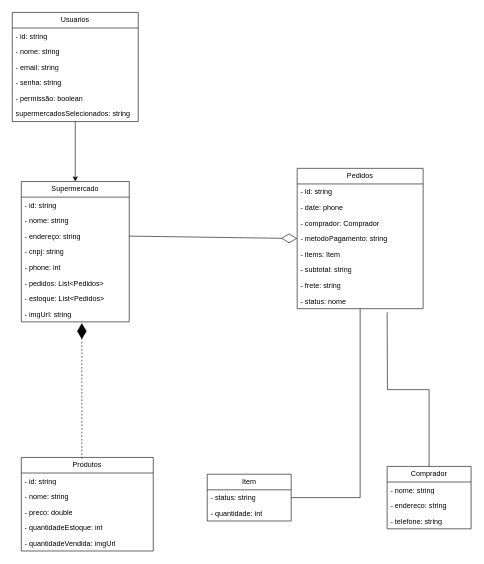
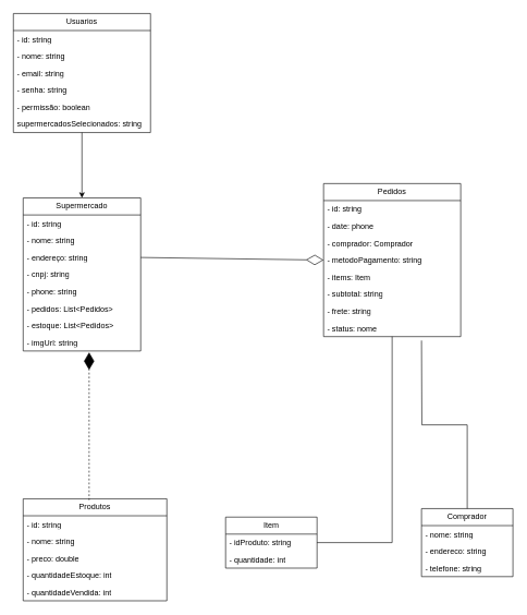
  <mxCell id="0" />
  <mxCell id="1" parent="0" />
  <mxCell id="2" value="Supermercado" style="swimlane;fontStyle=0;childLayout=stackLayout;horizontal=1;startSize=26;fillColor=none;horizontalStack=0;resizeParent=1;resizeParentMax=0;resizeLast=0;collapsible=1;marginBottom=0;whiteSpace=wrap;html=1;" vertex="1" parent="1"><mxGeometry x="35" y="302" width="180" height="234" as="geometry"><mxRectangle x="80" y="80" width="120" height="30" as="alternateBounds" /></mxGeometry></mxCell>
  <mxCell id="3" value="- id: string" style="text;strokeColor=none;fillColor=none;align=left;verticalAlign=top;spacingLeft=4;spacingRight=4;overflow=hidden;rotatable=0;points=[[0,0.5],[1,0.5]];portConstraint=eastwest;whiteSpace=wrap;html=1;" vertex="1" parent="2"><mxGeometry y="26" width="180" height="26" as="geometry" /></mxCell>
  <mxCell id="4" value="- nome: string" style="text;strokeColor=none;fillColor=none;align=left;verticalAlign=top;spacingLeft=4;spacingRight=4;overflow=hidden;rotatable=0;points=[[0,0.5],[1,0.5]];portConstraint=eastwest;whiteSpace=wrap;html=1;" vertex="1" parent="2"><mxGeometry y="52" width="180" height="26" as="geometry" /></mxCell>
  <mxCell id="5" value="- endereço: string" style="text;strokeColor=none;fillColor=none;align=left;verticalAlign=top;spacingLeft=4;spacingRight=4;overflow=hidden;rotatable=0;points=[[0,0.5],[1,0.5]];portConstraint=eastwest;whiteSpace=wrap;html=1;" vertex="1" parent="2"><mxGeometry y="78" width="180" height="26" as="geometry" /></mxCell>
  <mxCell id="6" value="- cnpj: string" style="text;strokeColor=none;fillColor=none;align=left;verticalAlign=top;spacingLeft=4;spacingRight=4;overflow=hidden;rotatable=0;points=[[0,0.5],[1,0.5]];portConstraint=eastwest;whiteSpace=wrap;html=1;" vertex="1" parent="2"><mxGeometry y="104" width="180" height="26" as="geometry" /></mxCell>
- <mxCell id="7" value="- phone: int" style="text;strokeColor=none;fillColor=none;align=left;verticalAlign=top;spacingLeft=4;spacingRight=4;overflow=hidden;rotatable=0;points=[[0,0.5],[1,0.5]];portConstraint=eastwest;whiteSpace=wrap;html=1;" vertex="1" parent="2"><mxGeometry y="130" width="180" height="26" as="geometry" /></mxCell>
+ <mxCell id="7" value="- phone: string" style="text;strokeColor=none;fillColor=none;align=left;verticalAlign=top;spacingLeft=4;spacingRight=4;overflow=hidden;rotatable=0;points=[[0,0.5],[1,0.5]];portConstraint=eastwest;whiteSpace=wrap;html=1;" vertex="1" parent="2"><mxGeometry y="130" width="180" height="26" as="geometry" /></mxCell>
  <mxCell id="8" value="- pedidos: List&amp;lt;Pedidos&amp;gt;" style="text;strokeColor=none;fillColor=none;align=left;verticalAlign=top;spacingLeft=4;spacingRight=4;overflow=hidden;rotatable=0;points=[[0,0.5],[1,0.5]];portConstraint=eastwest;whiteSpace=wrap;html=1;" vertex="1" parent="2"><mxGeometry y="156" width="180" height="26" as="geometry" /></mxCell>
  <mxCell id="9" value="- estoque: List&amp;lt;Pedidos&amp;gt;" style="text;strokeColor=none;fillColor=none;align=left;verticalAlign=top;spacingLeft=4;spacingRight=4;overflow=hidden;rotatable=0;points=[[0,0.5],[1,0.5]];portConstraint=eastwest;whiteSpace=wrap;html=1;" vertex="1" parent="2"><mxGeometry y="182" width="180" height="26" as="geometry" /></mxCell>
  <mxCell id="10" value="- imgUrl: string" style="text;strokeColor=none;fillColor=none;align=left;verticalAlign=top;spacingLeft=4;spacingRight=4;overflow=hidden;rotatable=0;points=[[0,0.5],[1,0.5]];portConstraint=eastwest;whiteSpace=wrap;html=1;" vertex="1" parent="2"><mxGeometry y="208" width="180" height="26" as="geometry" /></mxCell>
  <mxCell id="11" value="Pedidos" style="swimlane;fontStyle=0;childLayout=stackLayout;horizontal=1;startSize=26;fillColor=none;horizontalStack=0;resizeParent=1;resizeParentMax=0;resizeLast=0;collapsible=1;marginBottom=0;whiteSpace=wrap;html=1;" vertex="1" parent="1"><mxGeometry x="495" y="280" width="210" height="234" as="geometry" /></mxCell>
  <mxCell id="12" value="- id: string" style="text;strokeColor=none;fillColor=none;align=left;verticalAlign=top;spacingLeft=4;spacingRight=4;overflow=hidden;rotatable=0;points=[[0,0.5],[1,0.5]];portConstraint=eastwest;whiteSpace=wrap;html=1;" vertex="1" parent="11"><mxGeometry y="26" width="210" height="26" as="geometry" /></mxCell>
  <mxCell id="13" value="- date: phone" style="text;strokeColor=none;fillColor=none;align=left;verticalAlign=top;spacingLeft=4;spacingRight=4;overflow=hidden;rotatable=0;points=[[0,0.5],[1,0.5]];portConstraint=eastwest;whiteSpace=wrap;html=1;" vertex="1" parent="11"><mxGeometry y="52" width="210" height="26" as="geometry" /></mxCell>
  <mxCell id="14" value="- comprador: Comprador" style="text;strokeColor=none;fillColor=none;align=left;verticalAlign=top;spacingLeft=4;spacingRight=4;overflow=hidden;rotatable=0;points=[[0,0.5],[1,0.5]];portConstraint=eastwest;whiteSpace=wrap;html=1;" vertex="1" parent="11"><mxGeometry y="78" width="210" height="26" as="geometry" /></mxCell>
  <mxCell id="15" value="- metodoPagamento: string" style="text;strokeColor=none;fillColor=none;align=left;verticalAlign=top;spacingLeft=4;spacingRight=4;overflow=hidden;rotatable=0;points=[[0,0.5],[1,0.5]];portConstraint=eastwest;whiteSpace=wrap;html=1;" vertex="1" parent="11"><mxGeometry y="104" width="210" height="26" as="geometry" /></mxCell>
  <mxCell id="16" value="- items: Item" style="text;strokeColor=none;fillColor=none;align=left;verticalAlign=top;spacingLeft=4;spacingRight=4;overflow=hidden;rotatable=0;points=[[0,0.5],[1,0.5]];portConstraint=eastwest;whiteSpace=wrap;html=1;" vertex="1" parent="11"><mxGeometry y="130" width="210" height="26" as="geometry" /></mxCell>
  <mxCell id="17" value="- subtotal: string" style="text;strokeColor=none;fillColor=none;align=left;verticalAlign=top;spacingLeft=4;spacingRight=4;overflow=hidden;rotatable=0;points=[[0,0.5],[1,0.5]];portConstraint=eastwest;whiteSpace=wrap;html=1;" vertex="1" parent="11"><mxGeometry y="156" width="210" height="26" as="geometry" /></mxCell>
  <mxCell id="18" value="- frete: string" style="text;strokeColor=none;fillColor=none;align=left;verticalAlign=top;spacingLeft=4;spacingRight=4;overflow=hidden;rotatable=0;points=[[0,0.5],[1,0.5]];portConstraint=eastwest;whiteSpace=wrap;html=1;" vertex="1" parent="11"><mxGeometry y="182" width="210" height="26" as="geometry" /></mxCell>
  <mxCell id="19" value="- status: nome" style="text;strokeColor=none;fillColor=none;align=left;verticalAlign=top;spacingLeft=4;spacingRight=4;overflow=hidden;rotatable=0;points=[[0,0.5],[1,0.5]];portConstraint=eastwest;whiteSpace=wrap;html=1;" vertex="1" parent="11"><mxGeometry y="208" width="210" height="26" as="geometry" /></mxCell>
  <mxCell id="20" value="Produtos" style="swimlane;fontStyle=0;childLayout=stackLayout;horizontal=1;startSize=26;fillColor=none;horizontalStack=0;resizeParent=1;resizeParentMax=0;resizeLast=0;collapsible=1;marginBottom=0;whiteSpace=wrap;html=1;" vertex="1" parent="1"><mxGeometry x="35" y="762" width="220" height="156" as="geometry" /></mxCell>
  <mxCell id="21" value="- id: string" style="text;strokeColor=none;fillColor=none;align=left;verticalAlign=top;spacingLeft=4;spacingRight=4;overflow=hidden;rotatable=0;points=[[0,0.5],[1,0.5]];portConstraint=eastwest;whiteSpace=wrap;html=1;" vertex="1" parent="20"><mxGeometry y="26" width="220" height="26" as="geometry" /></mxCell>
  <mxCell id="22" value="- nome: string" style="text;strokeColor=none;fillColor=none;align=left;verticalAlign=top;spacingLeft=4;spacingRight=4;overflow=hidden;rotatable=0;points=[[0,0.5],[1,0.5]];portConstraint=eastwest;whiteSpace=wrap;html=1;" vertex="1" parent="20"><mxGeometry y="52" width="220" height="26" as="geometry" /></mxCell>
  <mxCell id="23" value="- preco: double" style="text;strokeColor=none;fillColor=none;align=left;verticalAlign=top;spacingLeft=4;spacingRight=4;overflow=hidden;rotatable=0;points=[[0,0.5],[1,0.5]];portConstraint=eastwest;whiteSpace=wrap;html=1;" vertex="1" parent="20"><mxGeometry y="78" width="220" height="26" as="geometry" /></mxCell>
  <mxCell id="24" value="- quantidadeEstoque: int" style="text;strokeColor=none;fillColor=none;align=left;verticalAlign=top;spacingLeft=4;spacingRight=4;overflow=hidden;rotatable=0;points=[[0,0.5],[1,0.5]];portConstraint=eastwest;whiteSpace=wrap;html=1;" vertex="1" parent="20"><mxGeometry y="104" width="220" height="26" as="geometry" /></mxCell>
- <mxCell id="25" value="- quantidadeVendida: imgUrl" style="text;strokeColor=none;fillColor=none;align=left;verticalAlign=top;spacingLeft=4;spacingRight=4;overflow=hidden;rotatable=0;points=[[0,0.5],[1,0.5]];portConstraint=eastwest;whiteSpace=wrap;html=1;" vertex="1" parent="20"><mxGeometry y="130" width="220" height="26" as="geometry" /></mxCell>
+ <mxCell id="25" value="- quantidadeVendida: int" style="text;strokeColor=none;fillColor=none;align=left;verticalAlign=top;spacingLeft=4;spacingRight=4;overflow=hidden;rotatable=0;points=[[0,0.5],[1,0.5]];portConstraint=eastwest;whiteSpace=wrap;html=1;" vertex="1" parent="20"><mxGeometry y="130" width="220" height="26" as="geometry" /></mxCell>
  <mxCell id="26" style="edgeStyle=orthogonalEdgeStyle;rounded=0;orthogonalLoop=1;jettySize=auto;html=1;entryX=0.5;entryY=0;entryDx=0;entryDy=0;" edge="1" parent="1" source="27" target="2"><mxGeometry relative="1" as="geometry" /></mxCell>
  <mxCell id="27" value="Usuarios" style="swimlane;fontStyle=0;childLayout=stackLayout;horizontal=1;startSize=26;fillColor=none;horizontalStack=0;resizeParent=1;resizeParentMax=0;resizeLast=0;collapsible=1;marginBottom=0;whiteSpace=wrap;html=1;" vertex="1" parent="1"><mxGeometry x="20" y="20" width="210" height="182" as="geometry" /></mxCell>
  <mxCell id="28" value="- id: string" style="text;strokeColor=none;fillColor=none;align=left;verticalAlign=top;spacingLeft=4;spacingRight=4;overflow=hidden;rotatable=0;points=[[0,0.5],[1,0.5]];portConstraint=eastwest;whiteSpace=wrap;html=1;" vertex="1" parent="27"><mxGeometry y="26" width="210" height="26" as="geometry" /></mxCell>
  <mxCell id="29" value="- nome: string" style="text;strokeColor=none;fillColor=none;align=left;verticalAlign=top;spacingLeft=4;spacingRight=4;overflow=hidden;rotatable=0;points=[[0,0.5],[1,0.5]];portConstraint=eastwest;whiteSpace=wrap;html=1;" vertex="1" parent="27"><mxGeometry y="52" width="210" height="26" as="geometry" /></mxCell>
  <mxCell id="30" value="- email: string" style="text;strokeColor=none;fillColor=none;align=left;verticalAlign=top;spacingLeft=4;spacingRight=4;overflow=hidden;rotatable=0;points=[[0,0.5],[1,0.5]];portConstraint=eastwest;whiteSpace=wrap;html=1;" vertex="1" parent="27"><mxGeometry y="78" width="210" height="26" as="geometry" /></mxCell>
  <mxCell id="31" value="- senha: string" style="text;strokeColor=none;fillColor=none;align=left;verticalAlign=top;spacingLeft=4;spacingRight=4;overflow=hidden;rotatable=0;points=[[0,0.5],[1,0.5]];portConstraint=eastwest;whiteSpace=wrap;html=1;" vertex="1" parent="27"><mxGeometry y="104" width="210" height="26" as="geometry" /></mxCell>
  <mxCell id="32" value="- permissão: boolean" style="text;strokeColor=none;fillColor=none;align=left;verticalAlign=top;spacingLeft=4;spacingRight=4;overflow=hidden;rotatable=0;points=[[0,0.5],[1,0.5]];portConstraint=eastwest;whiteSpace=wrap;html=1;" vertex="1" parent="27"><mxGeometry y="130" width="210" height="26" as="geometry" /></mxCell>
  <mxCell id="33" value="supermercadosSelecionados: string" style="text;strokeColor=none;fillColor=none;align=left;verticalAlign=top;spacingLeft=4;spacingRight=4;overflow=hidden;rotatable=0;points=[[0,0.5],[1,0.5]];portConstraint=eastwest;whiteSpace=wrap;html=1;" vertex="1" parent="27"><mxGeometry y="156" width="210" height="26" as="geometry" /></mxCell>
  <mxCell id="34" style="edgeStyle=orthogonalEdgeStyle;rounded=0;orthogonalLoop=1;jettySize=auto;html=1;endArrow=none;endFill=0;" edge="1" parent="1" source="35"><mxGeometry relative="1" as="geometry"><mxPoint x="645" y="520" as="targetPoint" /></mxGeometry></mxCell>
  <mxCell id="35" value="Comprador" style="swimlane;fontStyle=0;childLayout=stackLayout;horizontal=1;startSize=26;fillColor=none;horizontalStack=0;resizeParent=1;resizeParentMax=0;resizeLast=0;collapsible=1;marginBottom=0;whiteSpace=wrap;html=1;" vertex="1" parent="1"><mxGeometry x="645" y="777" width="140" height="104" as="geometry" /></mxCell>
  <mxCell id="36" value="- nome: string" style="text;strokeColor=none;fillColor=none;align=left;verticalAlign=top;spacingLeft=4;spacingRight=4;overflow=hidden;rotatable=0;points=[[0,0.5],[1,0.5]];portConstraint=eastwest;whiteSpace=wrap;html=1;" vertex="1" parent="35"><mxGeometry y="26" width="140" height="26" as="geometry" /></mxCell>
  <mxCell id="37" value="- endereco: string" style="text;strokeColor=none;fillColor=none;align=left;verticalAlign=top;spacingLeft=4;spacingRight=4;overflow=hidden;rotatable=0;points=[[0,0.5],[1,0.5]];portConstraint=eastwest;whiteSpace=wrap;html=1;" vertex="1" parent="35"><mxGeometry y="52" width="140" height="26" as="geometry" /></mxCell>
  <mxCell id="38" value="- telefone: string" style="text;strokeColor=none;fillColor=none;align=left;verticalAlign=top;spacingLeft=4;spacingRight=4;overflow=hidden;rotatable=0;points=[[0,0.5],[1,0.5]];portConstraint=eastwest;whiteSpace=wrap;html=1;" vertex="1" parent="35"><mxGeometry y="78" width="140" height="26" as="geometry" /></mxCell>
  <mxCell id="39" style="edgeStyle=orthogonalEdgeStyle;rounded=0;orthogonalLoop=1;jettySize=auto;html=1;entryX=0.5;entryY=1;entryDx=0;entryDy=0;endArrow=none;endFill=0;" edge="1" parent="1" source="40" target="11"><mxGeometry relative="1" as="geometry" /></mxCell>
  <mxCell id="40" value="Item" style="swimlane;fontStyle=0;childLayout=stackLayout;horizontal=1;startSize=26;fillColor=none;horizontalStack=0;resizeParent=1;resizeParentMax=0;resizeLast=0;collapsible=1;marginBottom=0;whiteSpace=wrap;html=1;" vertex="1" parent="1"><mxGeometry x="345" y="790" width="140" height="78" as="geometry" /></mxCell>
- <mxCell id="41" value="- status: string" style="text;strokeColor=none;fillColor=none;align=left;verticalAlign=top;spacingLeft=4;spacingRight=4;overflow=hidden;rotatable=0;points=[[0,0.5],[1,0.5]];portConstraint=eastwest;whiteSpace=wrap;html=1;" vertex="1" parent="40"><mxGeometry y="26" width="140" height="26" as="geometry" /></mxCell>
+ <mxCell id="41" value="- idProduto: string" style="text;strokeColor=none;fillColor=none;align=left;verticalAlign=top;spacingLeft=4;spacingRight=4;overflow=hidden;rotatable=0;points=[[0,0.5],[1,0.5]];portConstraint=eastwest;whiteSpace=wrap;html=1;" vertex="1" parent="40"><mxGeometry y="26" width="140" height="26" as="geometry" /></mxCell>
  <mxCell id="42" value="- quantidade: int" style="text;strokeColor=none;fillColor=none;align=left;verticalAlign=top;spacingLeft=4;spacingRight=4;overflow=hidden;rotatable=0;points=[[0,0.5],[1,0.5]];portConstraint=eastwest;whiteSpace=wrap;html=1;" vertex="1" parent="40"><mxGeometry y="52" width="140" height="26" as="geometry" /></mxCell>
  <mxCell id="43" value="" style="endArrow=diamondThin;endFill=1;endSize=24;html=1;rounded=0;exitX=0.459;exitY=0.013;exitDx=0;exitDy=0;exitPerimeter=0;entryX=0.561;entryY=1.077;entryDx=0;entryDy=0;entryPerimeter=0;dashed=1;" edge="1" parent="1" source="20" target="10"><mxGeometry width="160" relative="1" as="geometry"><mxPoint x="134.5" y="400" as="sourcePoint" /><mxPoint x="135" y="320" as="targetPoint" /></mxGeometry></mxCell>
  <mxCell id="44" value="" style="endArrow=diamondThin;endFill=0;endSize=24;html=1;rounded=0;entryX=0;entryY=0.5;entryDx=0;entryDy=0;exitX=1;exitY=0.5;exitDx=0;exitDy=0;" edge="1" parent="1" source="5" target="15"><mxGeometry width="160" relative="1" as="geometry"><mxPoint x="225" y="200" as="sourcePoint" /><mxPoint x="475" y="200" as="targetPoint" /></mxGeometry></mxCell>
